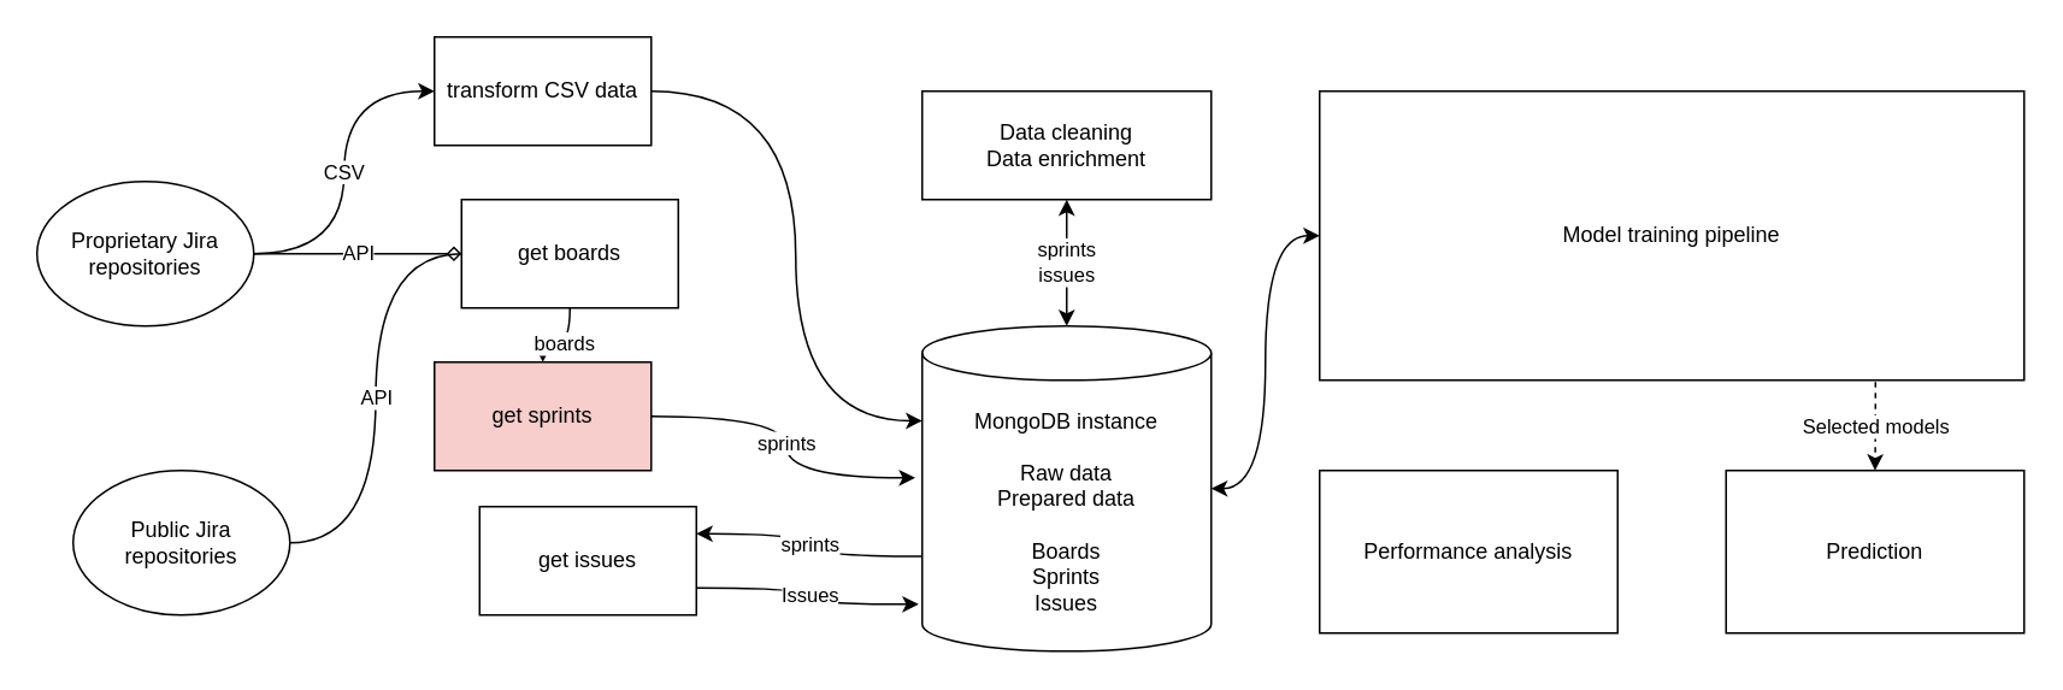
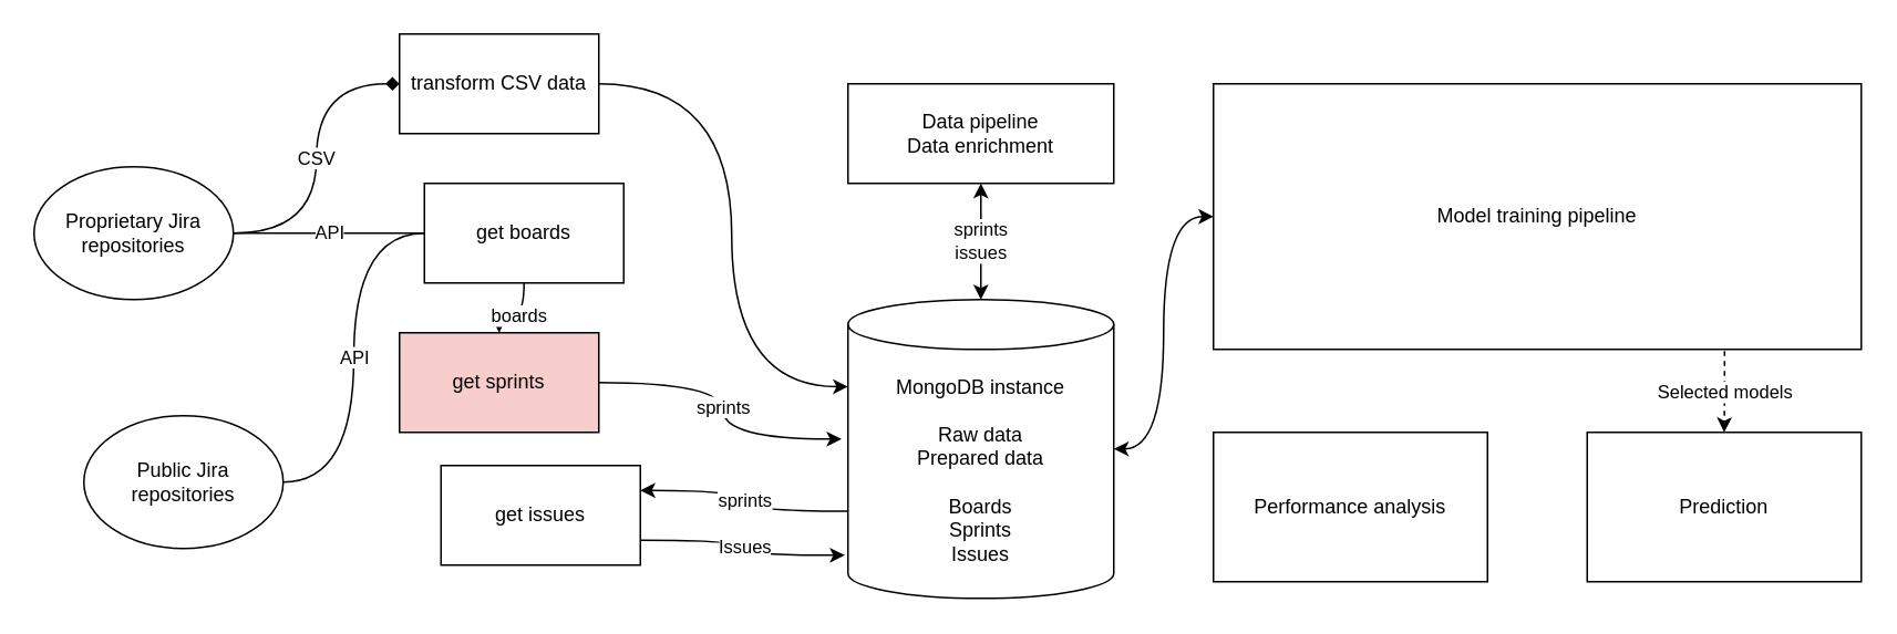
  <mxCell id="0" />
  <mxCell id="1" parent="0" />
  <mxCell id="2" value="&lt;div&gt;sprints&lt;/div&gt;" style="edgeStyle=orthogonalEdgeStyle;curved=1;rounded=0;orthogonalLoop=1;jettySize=auto;html=1;exitX=0;exitY=0;exitDx=0;exitDy=127.5;exitPerimeter=0;entryX=1;entryY=0.25;entryDx=0;entryDy=0;" edge="1" parent="1" source="4" target="8"><mxGeometry relative="1" as="geometry"><mxPoint x="390" y="308" as="targetPoint" /></mxGeometry></mxCell>
  <mxCell id="3" value="" style="edgeStyle=orthogonalEdgeStyle;curved=1;rounded=0;orthogonalLoop=1;jettySize=auto;html=1;startArrow=classic;startFill=1;endArrow=classic;endFill=1;entryX=0;entryY=0.5;entryDx=0;entryDy=0;" edge="1" parent="1" source="4" target="21"><mxGeometry relative="1" as="geometry" /></mxCell>
  <mxCell id="4" value="&lt;div&gt;MongoDB instance&lt;/div&gt;&lt;div&gt;&lt;br&gt;&lt;/div&gt;&lt;div&gt;&lt;div&gt;Raw data&lt;/div&gt;Prepared data&lt;/div&gt;&lt;div&gt;&lt;br&gt;&lt;/div&gt;&lt;div&gt;Boards&lt;/div&gt;&lt;div&gt;Sprints&lt;/div&gt;&lt;div&gt;Issues&lt;/div&gt;" style="shape=cylinder3;whiteSpace=wrap;html=1;boundedLbl=1;backgroundOutline=1;size=15;" vertex="1" parent="1"><mxGeometry x="510" y="180" width="160" height="180" as="geometry" /></mxCell>
  <mxCell id="5" value="&lt;div&gt;sprints&lt;/div&gt;&lt;div&gt;issues&lt;br&gt;&lt;/div&gt;" style="edgeStyle=orthogonalEdgeStyle;curved=1;rounded=0;orthogonalLoop=1;jettySize=auto;html=1;startArrow=classic;startFill=1;endArrow=classic;endFill=1;" edge="1" parent="1" source="6" target="4"><mxGeometry relative="1" as="geometry" /></mxCell>
- <mxCell id="6" value="&lt;div&gt;Data cleaning&lt;br&gt;&lt;/div&gt;&lt;div&gt;Data enrichment&lt;br&gt;&lt;/div&gt;" style="rounded=0;whiteSpace=wrap;html=1;" vertex="1" parent="1"><mxGeometry x="510" y="50" width="160" height="60" as="geometry" /></mxCell>
+ <mxCell id="6" value="&lt;div&gt;Data pipeline&lt;br&gt;&lt;/div&gt;&lt;div&gt;Data enrichment&lt;br&gt;&lt;/div&gt;" style="rounded=0;whiteSpace=wrap;html=1;" vertex="1" parent="1"><mxGeometry x="510" y="50" width="160" height="60" as="geometry" /></mxCell>
  <mxCell id="7" value="&lt;div&gt;Issues&lt;/div&gt;" style="edgeStyle=orthogonalEdgeStyle;curved=1;rounded=0;orthogonalLoop=1;jettySize=auto;html=1;entryX=-0.012;entryY=0.856;entryDx=0;entryDy=0;entryPerimeter=0;exitX=1;exitY=0.75;exitDx=0;exitDy=0;" edge="1" parent="1" source="8" target="4"><mxGeometry relative="1" as="geometry" /></mxCell>
  <mxCell id="8" value="&lt;div&gt;get issues&lt;/div&gt;" style="rounded=0;whiteSpace=wrap;html=1;" vertex="1" parent="1"><mxGeometry x="265" y="280" width="120" height="60" as="geometry" /></mxCell>
  <mxCell id="9" value="sprints" style="edgeStyle=orthogonalEdgeStyle;curved=1;rounded=0;orthogonalLoop=1;jettySize=auto;html=1;entryX=-0.024;entryY=0.467;entryDx=0;entryDy=0;entryPerimeter=0;" edge="1" parent="1" source="10" target="4"><mxGeometry relative="1" as="geometry"><mxPoint x="500" y="230" as="targetPoint" /></mxGeometry></mxCell>
  <mxCell id="10" value="&lt;div&gt;get sprints&lt;/div&gt;" style="rounded=0;whiteSpace=wrap;html=1;fillColor=#f8cecc;" vertex="1" parent="1"><mxGeometry x="240" y="200" width="120" height="60" as="geometry" /></mxCell>
  <mxCell id="11" value="&lt;div&gt;boards&lt;/div&gt;" style="edgeStyle=orthogonalEdgeStyle;curved=1;rounded=0;orthogonalLoop=1;jettySize=auto;html=1;" edge="1" parent="1" source="12" target="10"><mxGeometry relative="1" as="geometry" /></mxCell>
  <mxCell id="12" value="get boards" style="rounded=0;whiteSpace=wrap;html=1;" vertex="1" parent="1"><mxGeometry x="255" y="110" width="120" height="60" as="geometry" /></mxCell>
  <mxCell id="13" value="&lt;div&gt;API&lt;/div&gt;" style="edgeStyle=orthogonalEdgeStyle;curved=1;rounded=0;orthogonalLoop=1;jettySize=auto;html=1;endArrow=none;endFill=0;entryX=0;entryY=0.5;entryDx=0;entryDy=0;" edge="1" parent="1" source="14" target="12"><mxGeometry relative="1" as="geometry" /></mxCell>
- <mxCell id="14" value="Public Jira repositories" style="ellipse;whiteSpace=wrap;html=1;" vertex="1" parent="1"><mxGeometry x="40" y="260" width="120" height="80" as="geometry" /></mxCell>
- <mxCell id="15" value="&lt;div&gt;API&lt;/div&gt;" style="edgeStyle=orthogonalEdgeStyle;curved=1;rounded=0;orthogonalLoop=1;jettySize=auto;html=1;endArrow=diamond;endFill=0;" edge="1" parent="1" source="17" target="12"><mxGeometry relative="1" as="geometry" /></mxCell>
- <mxCell id="16" value="&lt;div&gt;CSV&lt;/div&gt;" style="edgeStyle=orthogonalEdgeStyle;curved=1;rounded=0;orthogonalLoop=1;jettySize=auto;html=1;entryX=0;entryY=0.5;entryDx=0;entryDy=0;" edge="1" parent="1" source="17" target="19"><mxGeometry relative="1" as="geometry" /></mxCell>
+ <mxCell id="14" value="Public Jira repositories" style="ellipse;whiteSpace=wrap;html=1;" vertex="1" parent="1"><mxGeometry x="50" y="250" width="120" height="80" as="geometry" /></mxCell>
+ <mxCell id="15" value="&lt;div&gt;API&lt;/div&gt;" style="edgeStyle=orthogonalEdgeStyle;curved=1;rounded=0;orthogonalLoop=1;jettySize=auto;html=1;endArrow=none;endFill=0;" edge="1" parent="1" source="17" target="12"><mxGeometry relative="1" as="geometry" /></mxCell>
+ <mxCell id="16" value="&lt;div&gt;CSV&lt;/div&gt;" style="edgeStyle=orthogonalEdgeStyle;curved=1;rounded=0;orthogonalLoop=1;jettySize=auto;html=1;entryX=0;entryY=0.5;entryDx=0;entryDy=0;endArrow=diamond;" edge="1" parent="1" source="17" target="19"><mxGeometry relative="1" as="geometry" /></mxCell>
  <mxCell id="17" value="Proprietary Jira repositories" style="ellipse;whiteSpace=wrap;html=1;" vertex="1" parent="1"><mxGeometry x="20" y="100" width="120" height="80" as="geometry" /></mxCell>
  <mxCell id="18" value="" style="edgeStyle=orthogonalEdgeStyle;curved=1;rounded=0;orthogonalLoop=1;jettySize=auto;html=1;entryX=0;entryY=0;entryDx=0;entryDy=52.5;entryPerimeter=0;" edge="1" parent="1" source="19" target="4"><mxGeometry relative="1" as="geometry"><mxPoint x="500" y="230" as="targetPoint" /><Array as="points"><mxPoint x="440" y="50" /><mxPoint x="440" y="233" /></Array></mxGeometry></mxCell>
  <mxCell id="19" value="transform CSV data" style="rounded=0;whiteSpace=wrap;html=1;" vertex="1" parent="1"><mxGeometry x="240" y="20" width="120" height="60" as="geometry" /></mxCell>
  <mxCell id="20" value="Selected models" style="edgeStyle=orthogonalEdgeStyle;curved=1;rounded=0;orthogonalLoop=1;jettySize=auto;html=1;startArrow=none;startFill=0;endArrow=classic;endFill=1;exitX=0.789;exitY=1.006;exitDx=0;exitDy=0;entryX=0.5;entryY=0;entryDx=0;entryDy=0;exitPerimeter=0;dashed=1;" edge="1" parent="1" source="21" target="22"><mxGeometry relative="1" as="geometry" /></mxCell>
  <mxCell id="21" value="&lt;div&gt;Model training pipeline&lt;br&gt;&lt;/div&gt;" style="rounded=0;whiteSpace=wrap;html=1;" vertex="1" parent="1"><mxGeometry x="730" y="50" width="390" height="160" as="geometry" /></mxCell>
  <mxCell id="22" value="&lt;div&gt;Prediction&lt;/div&gt;" style="rounded=0;whiteSpace=wrap;html=1;" vertex="1" parent="1"><mxGeometry x="955" y="260" width="165" height="90" as="geometry" /></mxCell>
  <mxCell id="23" value="&lt;div&gt;Performance analysis&lt;/div&gt;" style="rounded=0;whiteSpace=wrap;html=1;" vertex="1" parent="1"><mxGeometry x="730" y="260" width="165" height="90" as="geometry" /></mxCell>
